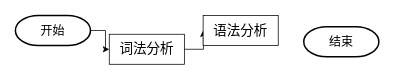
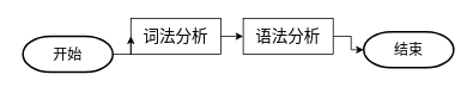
  <mxCell id="0" />
  <mxCell id="1" parent="0" />
  <mxCell id="2" value="" style="edgeStyle=orthogonalEdgeStyle;rounded=0;orthogonalLoop=1;jettySize=auto;html=1;" edge="1" parent="1" source="3"><mxGeometry relative="1" as="geometry"><mxPoint x="270" y="40" as="targetPoint" /></mxGeometry></mxCell>
- <mxCell id="3" value="&lt;span style=&quot;font-size: 18px&quot;&gt;词法分析&lt;/span&gt;" style="rounded=0;whiteSpace=wrap;html=1;" vertex="1" parent="1"><mxGeometry x="145" y="45" width="100" height="40" as="geometry" /></mxCell>
+ <mxCell id="3" value="&lt;span style=&quot;font-size: 18px&quot;&gt;词法分析&lt;/span&gt;" style="rounded=0;whiteSpace=wrap;html=1;" vertex="1" parent="1"><mxGeometry x="145" y="20" width="100" height="40" as="geometry" /></mxCell>
  <mxCell id="4" value="" style="edgeStyle=orthogonalEdgeStyle;rounded=0;orthogonalLoop=1;jettySize=auto;html=1;" edge="1" parent="1" source="5" target="3"><mxGeometry relative="1" as="geometry" /></mxCell>
- <mxCell id="5" value="&lt;span style=&quot;font-size: 16px&quot;&gt;开始&lt;/span&gt;" style="strokeWidth=2;html=1;shape=mxgraph.flowchart.terminator;whiteSpace=wrap;" vertex="1" parent="1"><mxGeometry x="20" y="20" width="100" height="40" as="geometry" /></mxCell>
+ <mxCell id="5" value="&lt;span style=&quot;font-size: 16px&quot;&gt;开始&lt;/span&gt;" style="strokeWidth=2;html=1;shape=mxgraph.flowchart.terminator;whiteSpace=wrap;" vertex="1" parent="1"><mxGeometry x="25" y="40" width="100" height="40" as="geometry" /></mxCell>
  <mxCell id="6" value="&lt;span style=&quot;font-size: 16px&quot;&gt;结束&lt;/span&gt;" style="strokeWidth=2;html=1;shape=mxgraph.flowchart.terminator;whiteSpace=wrap;" vertex="1" parent="1"><mxGeometry x="404" y="35" width="100" height="40" as="geometry" /></mxCell>
+ <mxCell id="7" value="" style="edgeStyle=orthogonalEdgeStyle;rounded=0;orthogonalLoop=1;jettySize=auto;html=1;" edge="1" parent="1" source="8" target="6"><mxGeometry relative="1" as="geometry" /></mxCell>
  <mxCell id="8" value="&lt;span style=&quot;font-size: 18px&quot;&gt;语法分析&lt;/span&gt;" style="rounded=0;whiteSpace=wrap;html=1;" vertex="1" parent="1"><mxGeometry x="270" y="20" width="100" height="40" as="geometry" /></mxCell>
